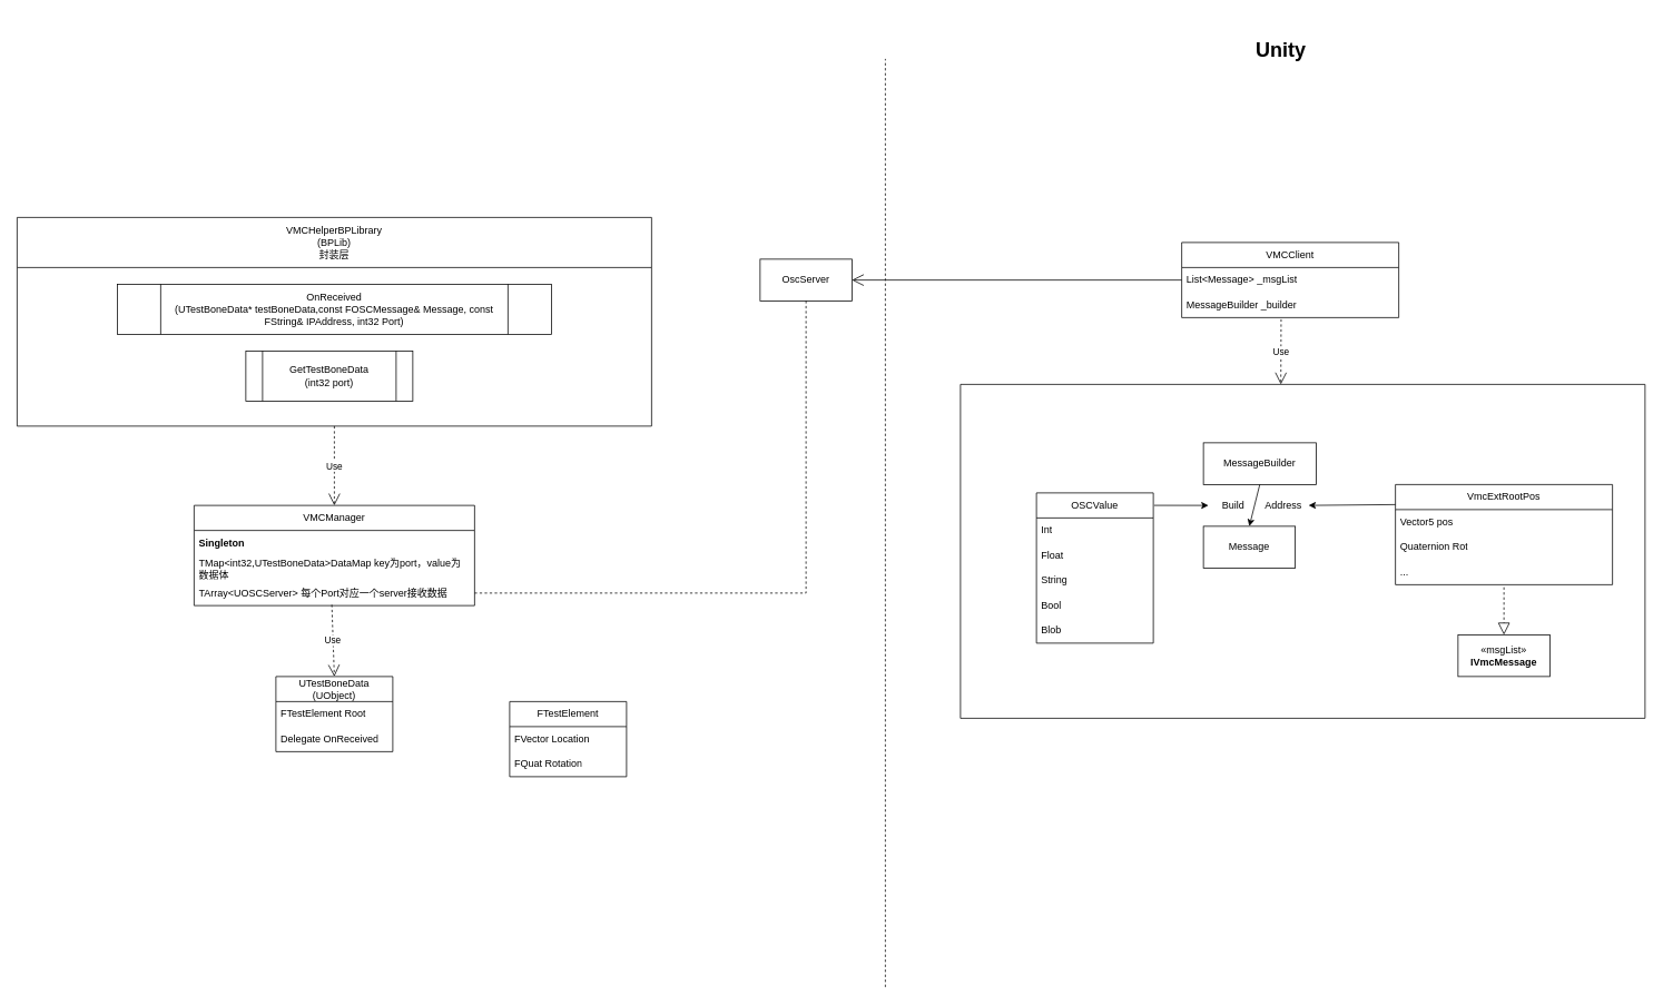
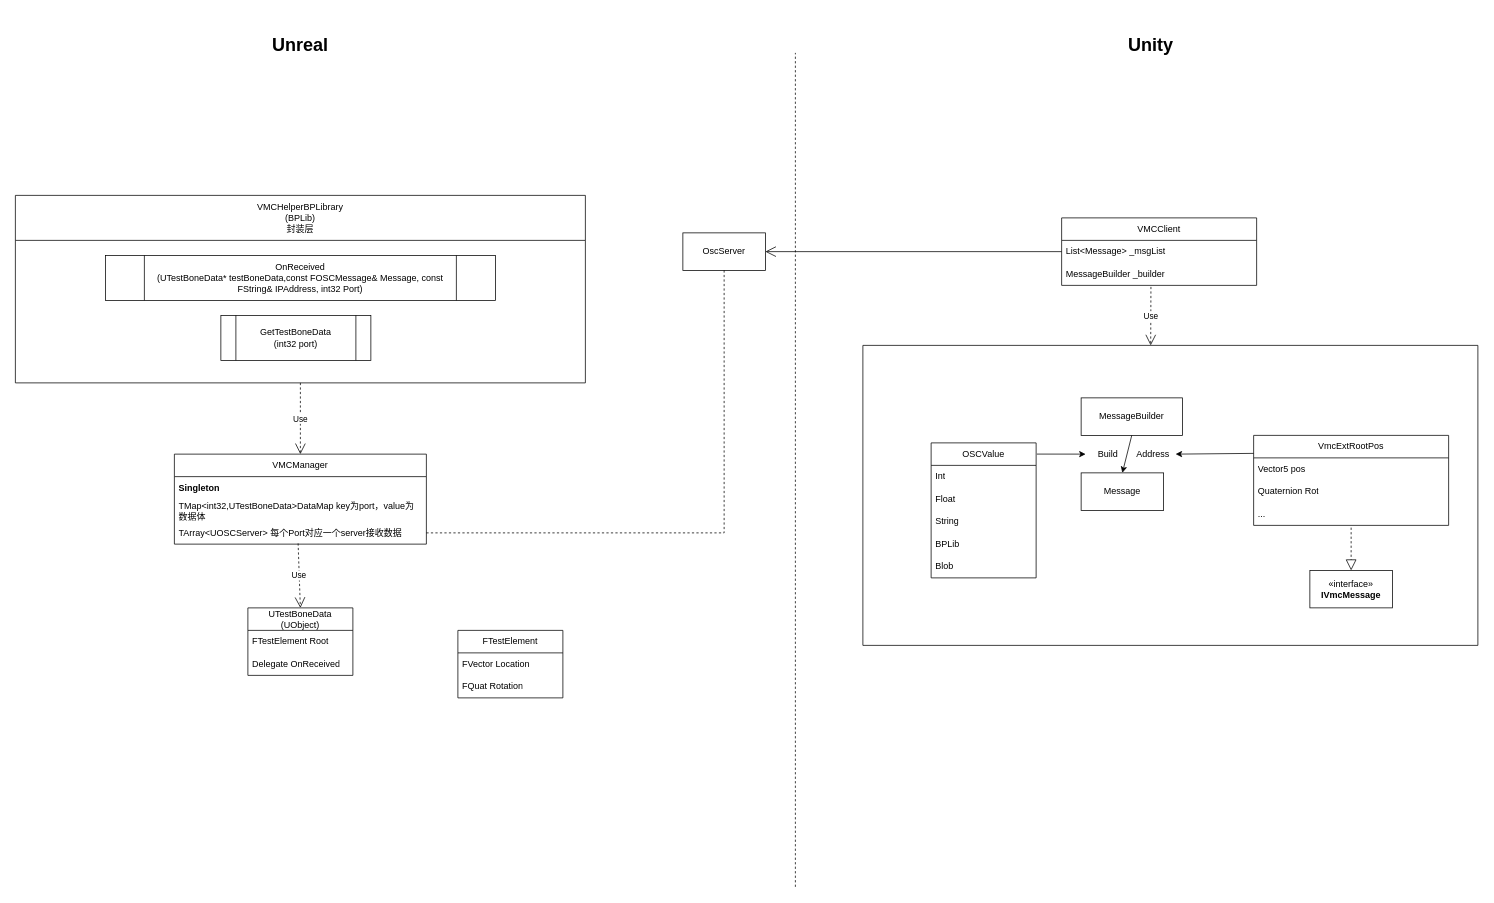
  <mxCell id="0" />
  <mxCell id="1" parent="0" />
  <mxCell id="2" value="" style="swimlane;startSize=0;" vertex="1" parent="1"><mxGeometry x="1150" y="460" width="820" height="400" as="geometry" /></mxCell>
  <mxCell id="3" value="" style="endArrow=block;dashed=1;endFill=0;endSize=12;html=1;rounded=0;exitX=0.5;exitY=1.1;exitDx=0;exitDy=0;exitPerimeter=0;entryX=0.5;entryY=0;entryDx=0;entryDy=0;" edge="1" parent="2" source="8" target="4"><mxGeometry width="160" relative="1" as="geometry"><mxPoint x="457" y="-30" as="sourcePoint" /><mxPoint x="617" y="-30" as="targetPoint" /></mxGeometry></mxCell>
- <mxCell id="4" value="«msgList»&lt;br&gt;&lt;b&gt;IVmcMessage&lt;/b&gt;" style="html=1;whiteSpace=wrap;" vertex="1" parent="2"><mxGeometry x="596" y="300" width="110" height="50" as="geometry" /></mxCell>
+ <mxCell id="4" value="«interface»&lt;br&gt;&lt;b&gt;IVmcMessage&lt;/b&gt;" style="html=1;whiteSpace=wrap;" vertex="1" parent="2"><mxGeometry x="596" y="300" width="110" height="50" as="geometry" /></mxCell>
  <mxCell id="5" value="VmcExtRootPos" style="swimlane;fontStyle=0;childLayout=stackLayout;horizontal=1;startSize=30;horizontalStack=0;resizeParent=1;resizeParentMax=0;resizeLast=0;collapsible=1;marginBottom=0;whiteSpace=wrap;html=1;" vertex="1" parent="2"><mxGeometry x="521" y="120" width="260" height="120" as="geometry" /></mxCell>
  <mxCell id="6" value="Vector5 pos" style="text;strokeColor=none;fillColor=none;align=left;verticalAlign=middle;spacingLeft=4;spacingRight=4;overflow=hidden;points=[[0,0.5],[1,0.5]];portConstraint=eastwest;rotatable=0;whiteSpace=wrap;html=1;" vertex="1" parent="5"><mxGeometry y="30" width="260" height="30" as="geometry" /></mxCell>
  <mxCell id="7" value="Quaternion Rot" style="text;strokeColor=none;fillColor=none;align=left;verticalAlign=middle;spacingLeft=4;spacingRight=4;overflow=hidden;points=[[0,0.5],[1,0.5]];portConstraint=eastwest;rotatable=0;whiteSpace=wrap;html=1;" vertex="1" parent="5"><mxGeometry y="60" width="260" height="30" as="geometry" /></mxCell>
  <mxCell id="8" value="..." style="text;strokeColor=none;fillColor=none;align=left;verticalAlign=middle;spacingLeft=4;spacingRight=4;overflow=hidden;points=[[0,0.5],[1,0.5]];portConstraint=eastwest;rotatable=0;whiteSpace=wrap;html=1;" vertex="1" parent="5"><mxGeometry y="90" width="260" height="30" as="geometry" /></mxCell>
  <mxCell id="9" value="MessageBuilder" style="html=1;whiteSpace=wrap;" vertex="1" parent="2"><mxGeometry x="291" y="70" width="135" height="50" as="geometry" /></mxCell>
  <mxCell id="10" value="Message" style="html=1;whiteSpace=wrap;" vertex="1" parent="2"><mxGeometry x="291" y="170" width="110" height="50" as="geometry" /></mxCell>
  <mxCell id="11" value="" style="endArrow=classic;html=1;rounded=0;exitX=0.5;exitY=1;exitDx=0;exitDy=0;entryX=0.5;entryY=0;entryDx=0;entryDy=0;" edge="1" parent="2" source="9" target="10"><mxGeometry width="50" height="50" relative="1" as="geometry"><mxPoint x="407" y="170" as="sourcePoint" /><mxPoint x="346" y="160" as="targetPoint" /></mxGeometry></mxCell>
  <mxCell id="12" value="Build" style="text;html=1;align=center;verticalAlign=middle;whiteSpace=wrap;rounded=0;" vertex="1" parent="2"><mxGeometry x="297" y="130" width="60" height="30" as="geometry" /></mxCell>
  <mxCell id="13" value="" style="endArrow=classic;html=1;rounded=0;entryX=1;entryY=0.5;entryDx=0;entryDy=0;exitX=0;exitY=0.2;exitDx=0;exitDy=0;exitPerimeter=0;" edge="1" parent="2" source="5" target="14"><mxGeometry width="50" height="50" relative="1" as="geometry"><mxPoint x="491" y="170" as="sourcePoint" /><mxPoint x="577" y="-10" as="targetPoint" /></mxGeometry></mxCell>
  <mxCell id="14" value="Address" style="text;html=1;align=center;verticalAlign=middle;whiteSpace=wrap;rounded=0;" vertex="1" parent="2"><mxGeometry x="357" y="130" width="60" height="30" as="geometry" /></mxCell>
  <mxCell id="15" value="OSCValue" style="swimlane;fontStyle=0;childLayout=stackLayout;horizontal=1;startSize=30;horizontalStack=0;resizeParent=1;resizeParentMax=0;resizeLast=0;collapsible=1;marginBottom=0;whiteSpace=wrap;html=1;" vertex="1" parent="2"><mxGeometry x="91" y="130" width="140" height="180" as="geometry" /></mxCell>
  <mxCell id="16" value="Int" style="text;strokeColor=none;fillColor=none;align=left;verticalAlign=middle;spacingLeft=4;spacingRight=4;overflow=hidden;points=[[0,0.5],[1,0.5]];portConstraint=eastwest;rotatable=0;whiteSpace=wrap;html=1;" vertex="1" parent="15"><mxGeometry y="30" width="140" height="30" as="geometry" /></mxCell>
  <mxCell id="17" value="Float" style="text;strokeColor=none;fillColor=none;align=left;verticalAlign=middle;spacingLeft=4;spacingRight=4;overflow=hidden;points=[[0,0.5],[1,0.5]];portConstraint=eastwest;rotatable=0;whiteSpace=wrap;html=1;" vertex="1" parent="15"><mxGeometry y="60" width="140" height="30" as="geometry" /></mxCell>
  <mxCell id="18" value="String" style="text;strokeColor=none;fillColor=none;align=left;verticalAlign=middle;spacingLeft=4;spacingRight=4;overflow=hidden;points=[[0,0.5],[1,0.5]];portConstraint=eastwest;rotatable=0;whiteSpace=wrap;html=1;" vertex="1" parent="15"><mxGeometry y="90" width="140" height="30" as="geometry" /></mxCell>
- <mxCell id="19" value="Bool" style="text;strokeColor=none;fillColor=none;align=left;verticalAlign=middle;spacingLeft=4;spacingRight=4;overflow=hidden;points=[[0,0.5],[1,0.5]];portConstraint=eastwest;rotatable=0;whiteSpace=wrap;html=1;" vertex="1" parent="15"><mxGeometry y="120" width="140" height="30" as="geometry" /></mxCell>
+ <mxCell id="19" value="BPLib" style="text;strokeColor=none;fillColor=none;align=left;verticalAlign=middle;spacingLeft=4;spacingRight=4;overflow=hidden;points=[[0,0.5],[1,0.5]];portConstraint=eastwest;rotatable=0;whiteSpace=wrap;html=1;" vertex="1" parent="15"><mxGeometry y="120" width="140" height="30" as="geometry" /></mxCell>
  <mxCell id="20" value="Blob" style="text;strokeColor=none;fillColor=none;align=left;verticalAlign=middle;spacingLeft=4;spacingRight=4;overflow=hidden;points=[[0,0.5],[1,0.5]];portConstraint=eastwest;rotatable=0;whiteSpace=wrap;html=1;" vertex="1" parent="15"><mxGeometry y="150" width="140" height="30" as="geometry" /></mxCell>
  <mxCell id="21" value="" style="endArrow=classic;html=1;rounded=0;exitX=1.007;exitY=0.083;exitDx=0;exitDy=0;exitPerimeter=0;entryX=0;entryY=0.5;entryDx=0;entryDy=0;" edge="1" parent="2" source="15" target="12"><mxGeometry width="50" height="50" relative="1" as="geometry"><mxPoint x="91" y="90" as="sourcePoint" /><mxPoint x="141" y="40" as="targetPoint" /></mxGeometry></mxCell>
  <mxCell id="22" value="&lt;div&gt;UTestBoneData&lt;/div&gt;&lt;div&gt;(UObject)&lt;/div&gt;" style="swimlane;fontStyle=0;childLayout=stackLayout;horizontal=1;startSize=30;horizontalStack=0;resizeParent=1;resizeParentMax=0;resizeLast=0;collapsible=1;marginBottom=0;whiteSpace=wrap;html=1;" parent="1" vertex="1"><mxGeometry x="330" y="810" width="140" height="90" as="geometry" /></mxCell>
  <mxCell id="23" value="&lt;span style=&quot;text-align: center;&quot;&gt;FTestElement Root&lt;/span&gt;" style="text;strokeColor=none;fillColor=none;align=left;verticalAlign=middle;spacingLeft=4;spacingRight=4;overflow=hidden;points=[[0,0.5],[1,0.5]];portConstraint=eastwest;rotatable=0;whiteSpace=wrap;html=1;" parent="22" vertex="1"><mxGeometry y="30" width="140" height="30" as="geometry" /></mxCell>
  <mxCell id="24" value="Delegate OnReceived" style="text;strokeColor=none;fillColor=none;align=left;verticalAlign=middle;spacingLeft=4;spacingRight=4;overflow=hidden;points=[[0,0.5],[1,0.5]];portConstraint=eastwest;rotatable=0;whiteSpace=wrap;html=1;" parent="22" vertex="1"><mxGeometry y="60" width="140" height="30" as="geometry" /></mxCell>
  <mxCell id="25" value="VMCManager" style="swimlane;fontStyle=0;childLayout=stackLayout;horizontal=1;startSize=30;horizontalStack=0;resizeParent=1;resizeParentMax=0;resizeLast=0;collapsible=1;marginBottom=0;whiteSpace=wrap;html=1;" parent="1" vertex="1"><mxGeometry x="232" y="605" width="336" height="120" as="geometry" /></mxCell>
  <mxCell id="26" value="&lt;b&gt;Singleton&lt;/b&gt;" style="text;strokeColor=none;fillColor=none;align=left;verticalAlign=middle;spacingLeft=4;spacingRight=4;overflow=hidden;points=[[0,0.5],[1,0.5]];portConstraint=eastwest;rotatable=0;whiteSpace=wrap;html=1;" parent="25" vertex="1"><mxGeometry y="30" width="336" height="30" as="geometry" /></mxCell>
  <mxCell id="27" value="TMap&amp;lt;int32,UTestBoneData&amp;gt;DataMap key为port，value为数据体" style="text;strokeColor=none;fillColor=none;align=left;verticalAlign=middle;spacingLeft=4;spacingRight=4;overflow=hidden;points=[[0,0.5],[1,0.5]];portConstraint=eastwest;rotatable=0;whiteSpace=wrap;html=1;" parent="25" vertex="1"><mxGeometry y="60" width="336" height="30" as="geometry" /></mxCell>
  <mxCell id="28" value="TArray&amp;lt;UOSCServer&amp;gt; 每个Port对应一个server接收数据" style="text;strokeColor=none;fillColor=none;align=left;verticalAlign=middle;spacingLeft=4;spacingRight=4;overflow=hidden;points=[[0,0.5],[1,0.5]];portConstraint=eastwest;rotatable=0;whiteSpace=wrap;html=1;" parent="25" vertex="1"><mxGeometry y="90" width="336" height="30" as="geometry" /></mxCell>
  <mxCell id="29" value="FTestElement" style="swimlane;fontStyle=0;childLayout=stackLayout;horizontal=1;startSize=30;horizontalStack=0;resizeParent=1;resizeParentMax=0;resizeLast=0;collapsible=1;marginBottom=0;whiteSpace=wrap;html=1;" parent="1" vertex="1"><mxGeometry x="610" y="840" width="140" height="90" as="geometry" /></mxCell>
  <mxCell id="30" value="FVector Location" style="text;strokeColor=none;fillColor=none;align=left;verticalAlign=middle;spacingLeft=4;spacingRight=4;overflow=hidden;points=[[0,0.5],[1,0.5]];portConstraint=eastwest;rotatable=0;whiteSpace=wrap;html=1;" parent="29" vertex="1"><mxGeometry y="30" width="140" height="30" as="geometry" /></mxCell>
  <mxCell id="31" value="FQuat Rotation" style="text;strokeColor=none;fillColor=none;align=left;verticalAlign=middle;spacingLeft=4;spacingRight=4;overflow=hidden;points=[[0,0.5],[1,0.5]];portConstraint=eastwest;rotatable=0;whiteSpace=wrap;html=1;" parent="29" vertex="1"><mxGeometry y="60" width="140" height="30" as="geometry" /></mxCell>
  <mxCell id="32" value="Use" style="endArrow=open;endSize=12;dashed=1;html=1;rounded=0;exitX=0.491;exitY=0.967;exitDx=0;exitDy=0;exitPerimeter=0;entryX=0.5;entryY=0;entryDx=0;entryDy=0;" parent="1" source="28" target="22" edge="1"><mxGeometry width="160" relative="1" as="geometry"><mxPoint x="680" y="810" as="sourcePoint" /><mxPoint x="840" y="810" as="targetPoint" /></mxGeometry></mxCell>
  <mxCell id="33" value="Use" style="endArrow=open;endSize=12;dashed=1;html=1;rounded=0;entryX=0.5;entryY=0;entryDx=0;entryDy=0;exitX=0.5;exitY=1;exitDx=0;exitDy=0;" parent="1" source="34" target="25" edge="1"><mxGeometry width="160" relative="1" as="geometry"><mxPoint x="402" y="530" as="sourcePoint" /><mxPoint x="412" y="730" as="targetPoint" /></mxGeometry></mxCell>
  <mxCell id="34" value="&lt;div style=&quot;font-weight: 400;&quot;&gt;VMCHelperBPLibrary&lt;/div&gt;&lt;div style=&quot;font-weight: 400;&quot;&gt;(BPLib)&lt;/div&gt;&lt;div style=&quot;font-weight: 400;&quot;&gt;封装层&lt;/div&gt;" style="swimlane;whiteSpace=wrap;html=1;startSize=60;" parent="1" vertex="1"><mxGeometry x="20" y="260" width="760" height="250" as="geometry" /></mxCell>
  <mxCell id="35" value="OnReceived&lt;div&gt;(UTestBoneData* testBoneData,const FOSCMessage&amp;amp; Message, const FString&amp;amp; IPAddress, int32 Port)&lt;br&gt;&lt;/div&gt;" style="shape=process;whiteSpace=wrap;html=1;backgroundOutline=1;" parent="34" vertex="1"><mxGeometry x="120" y="80" width="520" height="60" as="geometry" /></mxCell>
  <mxCell id="36" value="GetTestBoneData&lt;div&gt;(int32 port)&lt;/div&gt;" style="shape=process;whiteSpace=wrap;html=1;backgroundOutline=1;" parent="34" vertex="1"><mxGeometry x="274" y="160" width="200" height="60" as="geometry" /></mxCell>
  <mxCell id="37" value="" style="endArrow=none;dashed=1;html=1;rounded=0;" edge="1" parent="1"><mxGeometry width="50" height="50" relative="1" as="geometry"><mxPoint x="1060" y="1182" as="sourcePoint" /><mxPoint x="1060" y="70" as="targetPoint" /></mxGeometry></mxCell>
  <mxCell id="38" value="VMCClient" style="swimlane;fontStyle=0;childLayout=stackLayout;horizontal=1;startSize=30;horizontalStack=0;resizeParent=1;resizeParentMax=0;resizeLast=0;collapsible=1;marginBottom=0;whiteSpace=wrap;html=1;" vertex="1" parent="1"><mxGeometry x="1415" y="290" width="260" height="90" as="geometry" /></mxCell>
  <mxCell id="39" value="List&amp;lt;Message&amp;gt; _msgList" style="text;strokeColor=none;fillColor=none;align=left;verticalAlign=middle;spacingLeft=4;spacingRight=4;overflow=hidden;points=[[0,0.5],[1,0.5]];portConstraint=eastwest;rotatable=0;whiteSpace=wrap;html=1;" vertex="1" parent="38"><mxGeometry y="30" width="260" height="30" as="geometry" /></mxCell>
  <mxCell id="40" value="MessageBuilder _builder" style="text;strokeColor=none;fillColor=none;align=left;verticalAlign=middle;spacingLeft=4;spacingRight=4;overflow=hidden;points=[[0,0.5],[1,0.5]];portConstraint=eastwest;rotatable=0;whiteSpace=wrap;html=1;" vertex="1" parent="38"><mxGeometry y="60" width="260" height="30" as="geometry" /></mxCell>
+ <mxCell id="41" value="&lt;b style=&quot;font-size: 24px;&quot;&gt;Unreal&lt;/b&gt;" style="text;html=1;align=center;verticalAlign=middle;whiteSpace=wrap;rounded=0;fontSize=24;" vertex="1" parent="1"><mxGeometry x="370" y="45" width="60" height="30" as="geometry" /></mxCell>
  <mxCell id="42" value="&lt;b style=&quot;font-size: 24px;&quot;&gt;Unity&lt;/b&gt;" style="text;html=1;align=center;verticalAlign=middle;whiteSpace=wrap;rounded=0;fontSize=24;" vertex="1" parent="1"><mxGeometry x="1434" y="20" width="200" height="80" as="geometry" /></mxCell>
  <mxCell id="43" value="Use" style="endArrow=open;endSize=12;dashed=1;html=1;rounded=0;exitX=0.458;exitY=1.067;exitDx=0;exitDy=0;exitPerimeter=0;entryX=0.468;entryY=0;entryDx=0;entryDy=0;entryPerimeter=0;" edge="1" parent="1" source="40" target="2"><mxGeometry width="160" relative="1" as="geometry"><mxPoint x="1720" y="380" as="sourcePoint" /><mxPoint x="1880" y="380" as="targetPoint" /></mxGeometry></mxCell>
  <mxCell id="44" value="" style="endArrow=open;endFill=1;endSize=12;html=1;rounded=0;exitX=0;exitY=0.5;exitDx=0;exitDy=0;entryX=1;entryY=0.5;entryDx=0;entryDy=0;" edge="1" parent="1" source="39" target="45"><mxGeometry width="160" relative="1" as="geometry"><mxPoint x="1230" y="370" as="sourcePoint" /><mxPoint x="1030" y="335" as="targetPoint" /></mxGeometry></mxCell>
  <mxCell id="45" value="OscServer" style="html=1;whiteSpace=wrap;" vertex="1" parent="1"><mxGeometry x="910" y="310" width="110" height="50" as="geometry" /></mxCell>
  <mxCell id="46" value="" style="endArrow=none;dashed=1;html=1;rounded=0;entryX=0.5;entryY=1;entryDx=0;entryDy=0;exitX=1;exitY=0.5;exitDx=0;exitDy=0;" edge="1" parent="1" source="28" target="45"><mxGeometry width="50" height="50" relative="1" as="geometry"><mxPoint x="965" y="700" as="sourcePoint" /><mxPoint x="960" y="470" as="targetPoint" /><Array as="points"><mxPoint x="965" y="710" /></Array></mxGeometry></mxCell>
